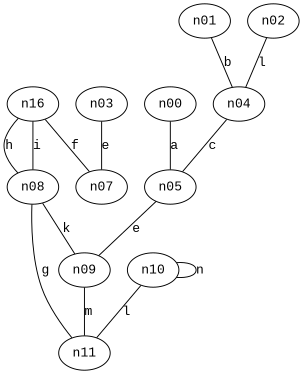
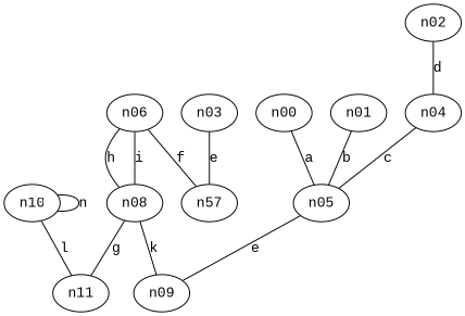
  graph {
    fontname="Liberation Mono"
    node [cost=1 fontname="Liberation Mono"]
    edge [cost=1 fontname="Liberation Mono"]
    n05 [cost=3]
    n00
    n09
    n01
    n04
    n02
    n03
-   n07
+   n07 [label=n57]
    n11
-   n06 [label=n16]
+   n06
    n08
    n10
    n05 -- n09 [label=e]
    n00 -- n05 [cost=2 label=a]
-   n09 -- n11 [label=m]
-   n01 -- n04 [label=b]
+   n01 -- n05 [label=b]
    n04 -- n05 [label=c]
-   n02 -- n04 [label=l]
+   n02 -- n04 [label=d]
    n03 -- n07 [label=e]
    n06 -- n07 [label=f]
    n06 -- n08 [label=h]
    n06 -- n08 [label=i]
    n08 -- n09 [label=k]
    n08 -- n11 [cost=3 label=g]
    n10 -- n11 [label=l]
    n10 -- n10 [label=n]
  }
